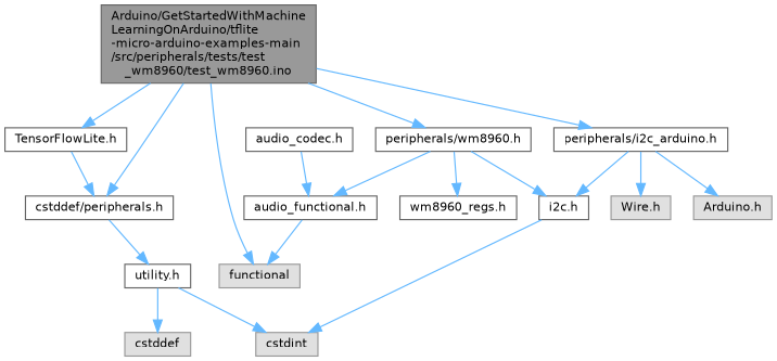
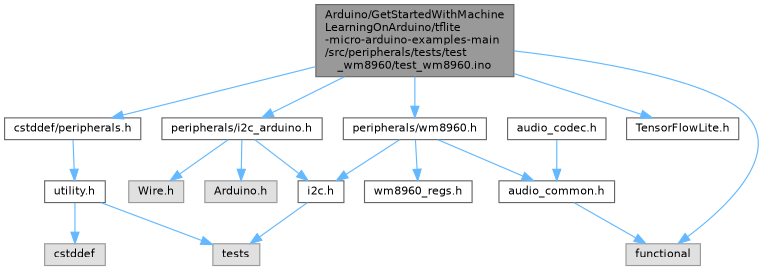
  digraph {
    node [color=grey40 fillcolor=white fontname=Helvetica fontsize=10 shape=box style=filled]
    edge [color=steelblue1 fontname=Helvetica fontsize=10 labelfontname=Helvetica labelfontsize=10 style=solid]
    n1 [color=gray40 fillcolor=grey60 fontcolor=black height=0.2 label="Arduino/GetStartedWithMachine\lLearningOnArduino/tflite\l-micro-arduino-examples-main\l/src/peripherals/tests/test\l_wm8960/test_wm8960.ino" width=0.4]
    n2 [height=0.2 label="TensorFlowLite.h" width=0.4]
    n3 [height=0.2 label="cstddef/peripherals.h" width=0.4]
    n4 [color=grey60 fillcolor="#E0E0E0" height=0.2 label=functional width=0.4]
    n5 [height=0.2 label="peripherals/i2c_arduino.h" width=0.4]
    n6 [height=0.2 label="peripherals/wm8960.h" width=0.4]
    n7 [height=0.2 label="utility.h" width=0.4]
    n8 [color=grey60 fillcolor="#E0E0E0" height=0.2 label="Arduino.h" width=0.4]
    n9 [color=grey60 fillcolor="#E0E0E0" height=0.2 label="Wire.h" width=0.4]
    n10 [height=0.2 label="i2c.h" width=0.4]
    n11 [height=0.2 label="wm8960_regs.h" width=0.4]
-   n12 [height=0.2 label="audio_functional.h" width=0.4]
+   n12 [height=0.2 label="audio_common.h" width=0.4]
    n13 [color=grey60 fillcolor="#E0E0E0" height=0.2 label=cstddef width=0.4]
-   n14 [color=grey60 fillcolor="#E0E0E0" height=0.2 label=cstdint width=0.4]
+   n14 [color=grey60 fillcolor="#E0E0E0" height=0.2 label=tests width=0.4]
    n15 [height=0.2 label="audio_codec.h" width=0.4]
    n1 -> n2
    n1 -> n3
    n1 -> n4
    n1 -> n5
    n1 -> n6
-   n2 -> n3
    n3 -> n7
    n5 -> n8
    n5 -> n9
    n5 -> n10
    n6 -> n10
    n6 -> n11
    n6 -> n12
    n7 -> n13
    n7 -> n14
    n10 -> n14
    n12 -> n4
    n15 -> n12
  }
